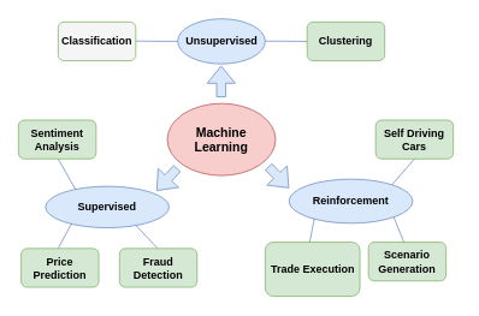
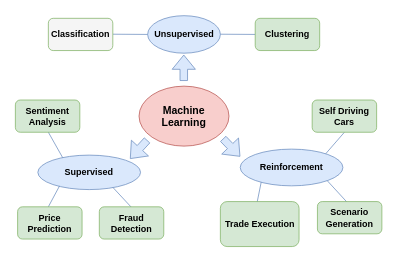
  <mxCell id="0" />
  <mxCell id="1" parent="0" />
  <mxCell id="2" value="&lt;b&gt;&lt;font style=&quot;font-size: 14px;&quot;&gt;Machine Learning&lt;/font&gt;&lt;/b&gt;" style="ellipse;whiteSpace=wrap;html=1;fillColor=#f8cecc;strokeColor=#b85450;" vertex="1" parent="1"><mxGeometry x="185" y="114" width="120" height="80" as="geometry" /></mxCell>
  <mxCell id="3" value="" style="shape=flexArrow;endArrow=classic;html=1;rounded=0;fillColor=#dae8fc;strokeColor=#6c8ebf;" edge="1" parent="1"><mxGeometry width="50" height="50" relative="1" as="geometry"><mxPoint x="297" y="184" as="sourcePoint" /><mxPoint x="320" y="208" as="targetPoint" /></mxGeometry></mxCell>
  <mxCell id="4" value="" style="shape=flexArrow;endArrow=classic;html=1;rounded=0;fillColor=#dae8fc;strokeColor=#6c8ebf;" edge="1" parent="1"><mxGeometry width="50" height="50" relative="1" as="geometry"><mxPoint x="196" y="186" as="sourcePoint" /><mxPoint x="173" y="211" as="targetPoint" /></mxGeometry></mxCell>
  <mxCell id="5" value="" style="shape=flexArrow;endArrow=classic;html=1;rounded=0;fillColor=#dae8fc;strokeColor=#6c8ebf;" edge="1" parent="1"><mxGeometry width="50" height="50" relative="1" as="geometry"><mxPoint x="244.71" y="107" as="sourcePoint" /><mxPoint x="244.71" y="72" as="targetPoint" /></mxGeometry></mxCell>
  <mxCell id="6" value="&lt;b&gt;Unsupervised&lt;/b&gt;" style="ellipse;whiteSpace=wrap;html=1;fillColor=#dae8fc;strokeColor=#6c8ebf;" vertex="1" parent="1"><mxGeometry x="196.5" y="20" width="97" height="50" as="geometry" /></mxCell>
  <mxCell id="7" value="" style="endArrow=none;html=1;rounded=0;fillColor=#dae8fc;strokeColor=#6c8ebf;" edge="1" parent="1"><mxGeometry width="50" height="50" relative="1" as="geometry"><mxPoint x="293.5" y="44.71" as="sourcePoint" /><mxPoint x="340" y="45" as="targetPoint" /></mxGeometry></mxCell>
  <mxCell id="8" value="&lt;b&gt;Clustering&lt;/b&gt;" style="rounded=1;whiteSpace=wrap;html=1;fillColor=#d5e8d4;strokeColor=#82b366;" vertex="1" parent="1"><mxGeometry x="340" y="23.5" width="86" height="43" as="geometry" /></mxCell>
  <mxCell id="9" value="" style="endArrow=none;html=1;rounded=0;fillColor=#dae8fc;strokeColor=#6c8ebf;" edge="1" parent="1"><mxGeometry width="50" height="50" relative="1" as="geometry"><mxPoint x="150" y="44.71" as="sourcePoint" /><mxPoint x="196.5" y="45" as="targetPoint" /></mxGeometry></mxCell>
  <mxCell id="10" value="&lt;b&gt;Classification&lt;/b&gt;" style="rounded=1;whiteSpace=wrap;html=1;fillColor=#f5f5f5;strokeColor=#82b366;" vertex="1" parent="1"><mxGeometry x="64" y="23.5" width="86" height="43" as="geometry" /></mxCell>
  <mxCell id="11" value="&lt;b&gt;Reinforcement&lt;/b&gt;" style="ellipse;whiteSpace=wrap;html=1;fillColor=#dae8fc;strokeColor=#6c8ebf;" vertex="1" parent="1"><mxGeometry x="320" y="198" width="137" height="49" as="geometry" /></mxCell>
  <mxCell id="12" value="&lt;b&gt;Supervised&lt;/b&gt;" style="ellipse;whiteSpace=wrap;html=1;fillColor=#dae8fc;strokeColor=#6c8ebf;" vertex="1" parent="1"><mxGeometry x="50" y="206" width="137" height="46" as="geometry" /></mxCell>
  <mxCell id="13" value="" style="endArrow=none;html=1;rounded=0;fillColor=#dae8fc;strokeColor=#6c8ebf;entryX=0.5;entryY=1;entryDx=0;entryDy=0;exitX=0.832;exitY=0.128;exitDx=0;exitDy=0;exitPerimeter=0;" edge="1" parent="1" source="11" target="16"><mxGeometry width="50" height="50" relative="1" as="geometry"><mxPoint x="433" y="204" as="sourcePoint" /><mxPoint x="455" y="177" as="targetPoint" /></mxGeometry></mxCell>
  <mxCell id="14" value="" style="endArrow=none;html=1;rounded=0;fillColor=#dae8fc;strokeColor=#6c8ebf;exitX=0.46;exitY=0.02;exitDx=0;exitDy=0;exitPerimeter=0;" edge="1" parent="1" source="17"><mxGeometry width="50" height="50" relative="1" as="geometry"><mxPoint x="455" y="266" as="sourcePoint" /><mxPoint x="436" y="240" as="targetPoint" /></mxGeometry></mxCell>
  <mxCell id="15" value="" style="endArrow=none;html=1;rounded=0;fillColor=#dae8fc;strokeColor=#6c8ebf;entryX=0.464;entryY=0.042;entryDx=0;entryDy=0;entryPerimeter=0;" edge="1" parent="1" target="18"><mxGeometry width="50" height="50" relative="1" as="geometry"><mxPoint x="348" y="242" as="sourcePoint" /><mxPoint x="335" y="267" as="targetPoint" /></mxGeometry></mxCell>
  <mxCell id="16" value="&lt;b&gt;Self Driving Cars&lt;/b&gt;" style="rounded=1;whiteSpace=wrap;html=1;fillColor=#d5e8d4;strokeColor=#82b366;" vertex="1" parent="1"><mxGeometry x="416" y="132.5" width="86" height="43" as="geometry" /></mxCell>
- <mxCell id="17" value="&lt;b&gt;Scenario Generation&lt;/b&gt;" style="rounded=1;whiteSpace=wrap;html=1;fillColor=#d5e8d4;strokeColor=#82b366;" vertex="1" parent="1"><mxGeometry x="408" y="268" width="86" height="43" as="geometry" /></mxCell>
+ <mxCell id="17" value="&lt;b&gt;Scenario Generation&lt;/b&gt;" style="rounded=1;whiteSpace=wrap;html=1;fillColor=#d5e8d4;strokeColor=#82b366;" vertex="1" parent="1"><mxGeometry x="423" y="268" width="86" height="43" as="geometry" /></mxCell>
  <mxCell id="18" value="&lt;b&gt;Trade Execution&lt;/b&gt;" style="rounded=1;whiteSpace=wrap;html=1;fillColor=#d5e8d4;strokeColor=#82b366;" vertex="1" parent="1"><mxGeometry x="293.5" y="268" width="105" height="60" as="geometry" /></mxCell>
  <mxCell id="19" value="" style="endArrow=none;html=1;rounded=0;fillColor=#dae8fc;strokeColor=#6c8ebf;entryX=0.5;entryY=1;entryDx=0;entryDy=0;exitX=0.242;exitY=0.075;exitDx=0;exitDy=0;exitPerimeter=0;" edge="1" parent="1" source="12"><mxGeometry width="50" height="50" relative="1" as="geometry"><mxPoint x="83" y="203.5" as="sourcePoint" /><mxPoint x="64" y="175.5" as="targetPoint" /></mxGeometry></mxCell>
  <mxCell id="20" value="&lt;b&gt;Sentiment Analysis&lt;/b&gt;" style="rounded=1;whiteSpace=wrap;html=1;fillColor=#d5e8d4;strokeColor=#82b366;" vertex="1" parent="1"><mxGeometry x="20" y="132.5" width="86" height="43" as="geometry" /></mxCell>
  <mxCell id="21" value="" style="endArrow=none;html=1;rounded=0;fillColor=#dae8fc;strokeColor=#6c8ebf;entryX=0.464;entryY=0.042;entryDx=0;entryDy=0;entryPerimeter=0;" edge="1" parent="1"><mxGeometry width="50" height="50" relative="1" as="geometry"><mxPoint x="79" y="247" as="sourcePoint" /><mxPoint x="64" y="275" as="targetPoint" /></mxGeometry></mxCell>
  <mxCell id="22" value="" style="endArrow=none;html=1;rounded=0;fillColor=#dae8fc;strokeColor=#6c8ebf;exitX=0.46;exitY=0.02;exitDx=0;exitDy=0;exitPerimeter=0;" edge="1" parent="1"><mxGeometry width="50" height="50" relative="1" as="geometry"><mxPoint x="177" y="278" as="sourcePoint" /><mxPoint x="150" y="249" as="targetPoint" /></mxGeometry></mxCell>
  <mxCell id="23" value="&lt;b&gt;Price Prediction&lt;/b&gt;" style="rounded=1;whiteSpace=wrap;html=1;fillColor=#d5e8d4;strokeColor=#82b366;" vertex="1" parent="1"><mxGeometry x="23" y="275" width="86" height="43" as="geometry" /></mxCell>
  <mxCell id="24" value="&lt;b&gt;Fraud Detection&lt;/b&gt;" style="rounded=1;whiteSpace=wrap;html=1;fillColor=#d5e8d4;strokeColor=#82b366;" vertex="1" parent="1"><mxGeometry x="132" y="275" width="86" height="43" as="geometry" /></mxCell>
